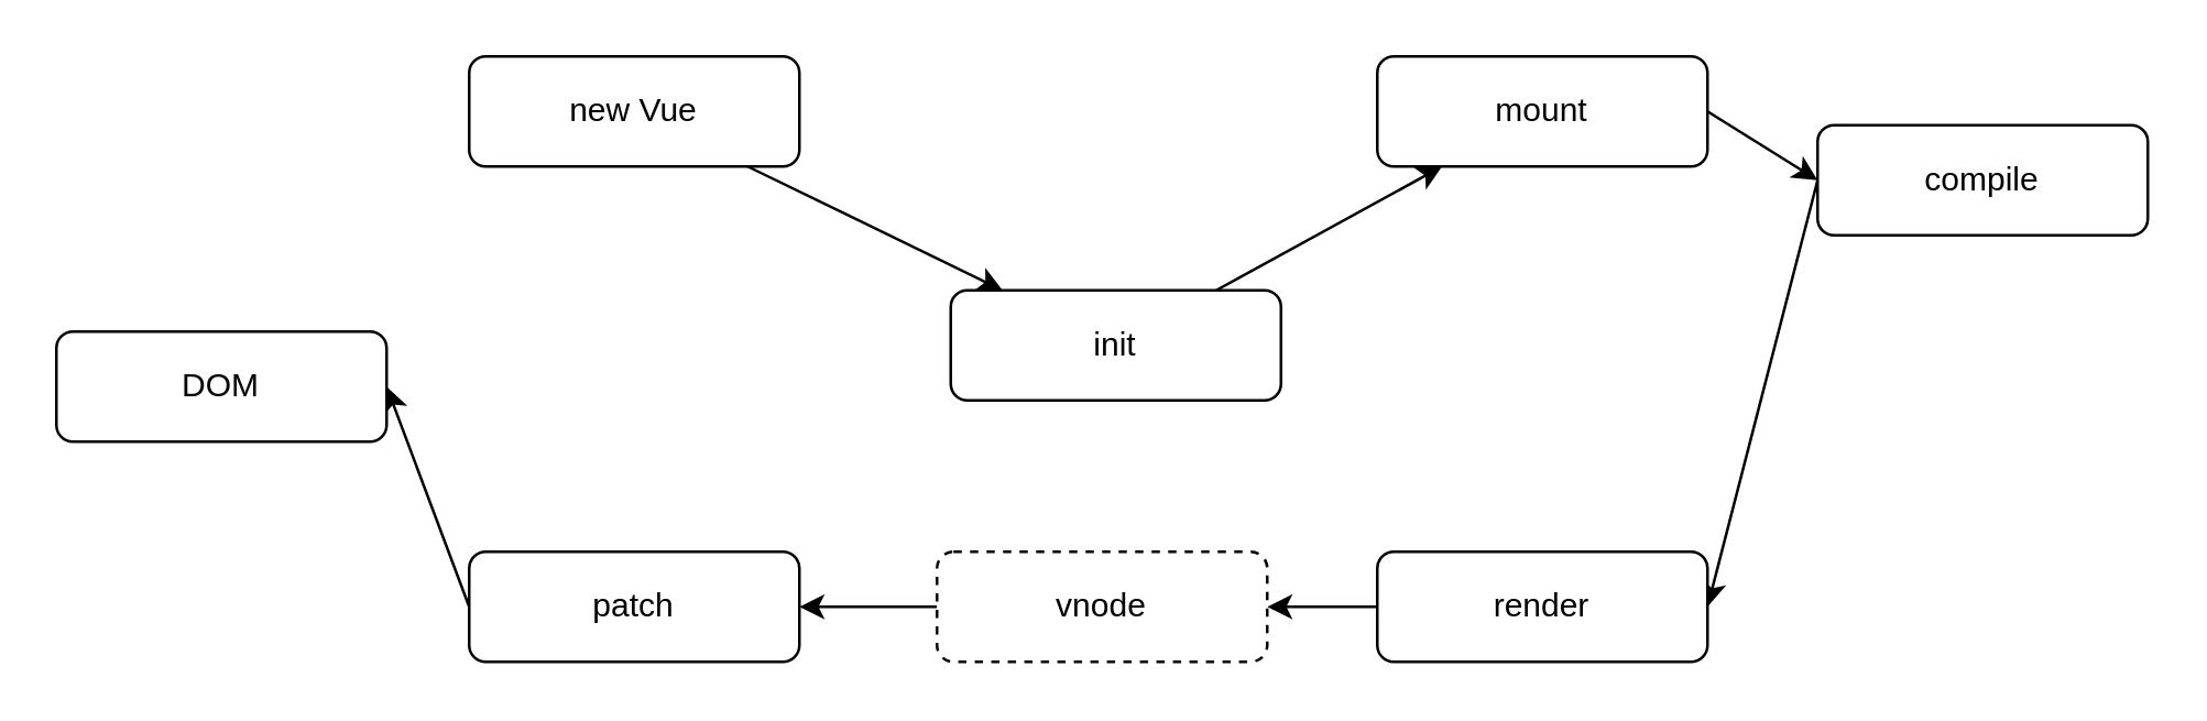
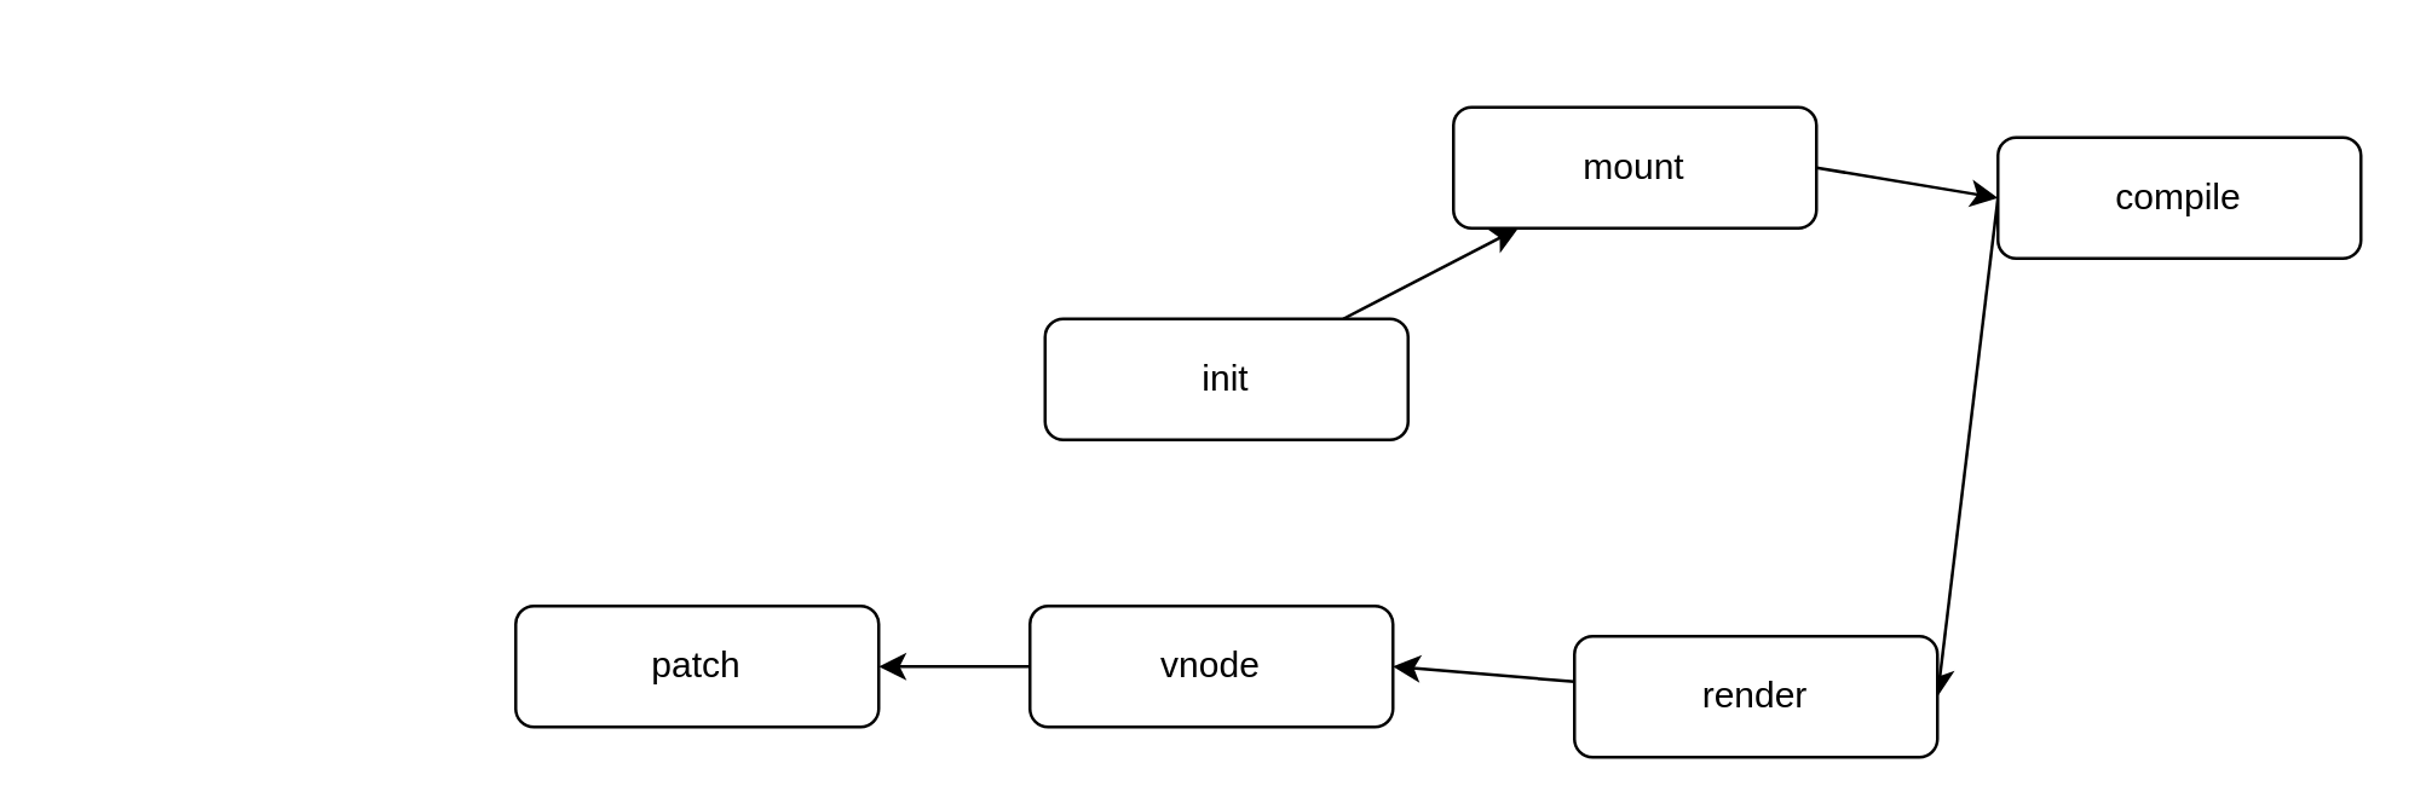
  <mxCell id="0" />
  <mxCell id="1" parent="0" />
- <mxCell id="2" style="edgeStyle=none;html=1;" parent="1" source="3" target="5" edge="1"><mxGeometry relative="1" as="geometry" /></mxCell>
- <mxCell id="3" value="new Vue" style="rounded=1;whiteSpace=wrap;html=1;" parent="1" vertex="1"><mxGeometry x="170" y="20" width="120" height="40" as="geometry" /></mxCell>
  <mxCell id="4" style="edgeStyle=none;html=1;" parent="1" source="5" target="7" edge="1"><mxGeometry relative="1" as="geometry" /></mxCell>
  <mxCell id="5" value="init" style="rounded=1;whiteSpace=wrap;html=1;" parent="1" vertex="1"><mxGeometry x="345" y="105" width="120" height="40" as="geometry" /></mxCell>
  <mxCell id="6" style="edgeStyle=none;html=1;entryX=0;entryY=0.5;entryDx=0;entryDy=0;exitX=1;exitY=0.5;exitDx=0;exitDy=0;" parent="1" source="7" target="9" edge="1"><mxGeometry relative="1" as="geometry" /></mxCell>
- <mxCell id="7" value="mount" style="rounded=1;whiteSpace=wrap;html=1;" parent="1" vertex="1"><mxGeometry x="500" y="20" width="120" height="40" as="geometry" /></mxCell>
+ <mxCell id="7" value="mount" style="rounded=1;whiteSpace=wrap;html=1;" parent="1" vertex="1"><mxGeometry x="480" y="35" width="120" height="40" as="geometry" /></mxCell>
  <mxCell id="8" style="edgeStyle=none;html=1;entryX=1;entryY=0.5;entryDx=0;entryDy=0;exitX=0;exitY=0.5;exitDx=0;exitDy=0;" parent="1" source="9" target="11" edge="1"><mxGeometry relative="1" as="geometry" /></mxCell>
  <mxCell id="9" value="compile" style="rounded=1;whiteSpace=wrap;html=1;" parent="1" vertex="1"><mxGeometry x="660" y="45" width="120" height="40" as="geometry" /></mxCell>
  <mxCell id="10" style="edgeStyle=none;html=1;entryX=1;entryY=0.5;entryDx=0;entryDy=0;" parent="1" source="11" target="13" edge="1"><mxGeometry relative="1" as="geometry" /></mxCell>
- <mxCell id="11" value="render" style="rounded=1;whiteSpace=wrap;html=1;" parent="1" vertex="1"><mxGeometry x="500" y="200" width="120" height="40" as="geometry" /></mxCell>
+ <mxCell id="11" value="render" style="rounded=1;whiteSpace=wrap;html=1;" parent="1" vertex="1"><mxGeometry x="520" y="210" width="120" height="40" as="geometry" /></mxCell>
  <mxCell id="12" style="edgeStyle=none;html=1;entryX=1;entryY=0.5;entryDx=0;entryDy=0;" parent="1" source="13" target="15" edge="1"><mxGeometry relative="1" as="geometry" /></mxCell>
- <mxCell id="13" value="vnode" style="rounded=1;whiteSpace=wrap;html=1;dashed=1;" parent="1" vertex="1"><mxGeometry x="340" y="200" width="120" height="40" as="geometry" /></mxCell>
- <mxCell id="14" style="edgeStyle=none;html=1;entryX=1;entryY=0.5;entryDx=0;entryDy=0;exitX=0;exitY=0.5;exitDx=0;exitDy=0;" parent="1" source="15" target="16" edge="1"><mxGeometry relative="1" as="geometry" /></mxCell>
+ <mxCell id="13" value="vnode" style="rounded=1;whiteSpace=wrap;html=1;" parent="1" vertex="1"><mxGeometry x="340" y="200" width="120" height="40" as="geometry" /></mxCell>
  <mxCell id="15" value="patch" style="rounded=1;whiteSpace=wrap;html=1;" parent="1" vertex="1"><mxGeometry x="170" y="200" width="120" height="40" as="geometry" /></mxCell>
- <mxCell id="16" value="DOM" style="rounded=1;whiteSpace=wrap;html=1;" parent="1" vertex="1"><mxGeometry x="20" y="120" width="120" height="40" as="geometry" /></mxCell>
